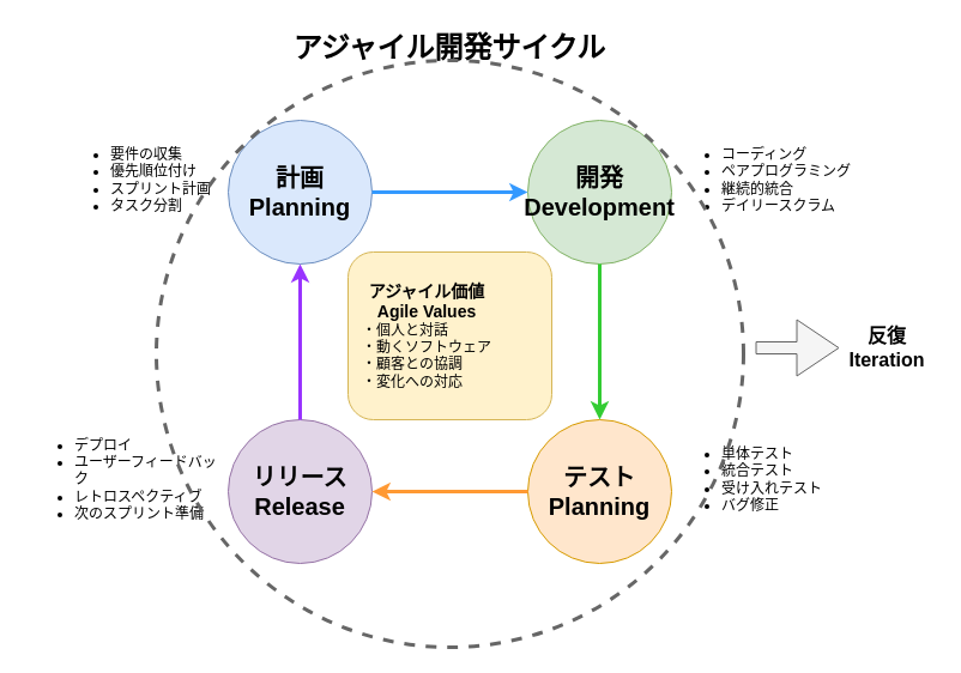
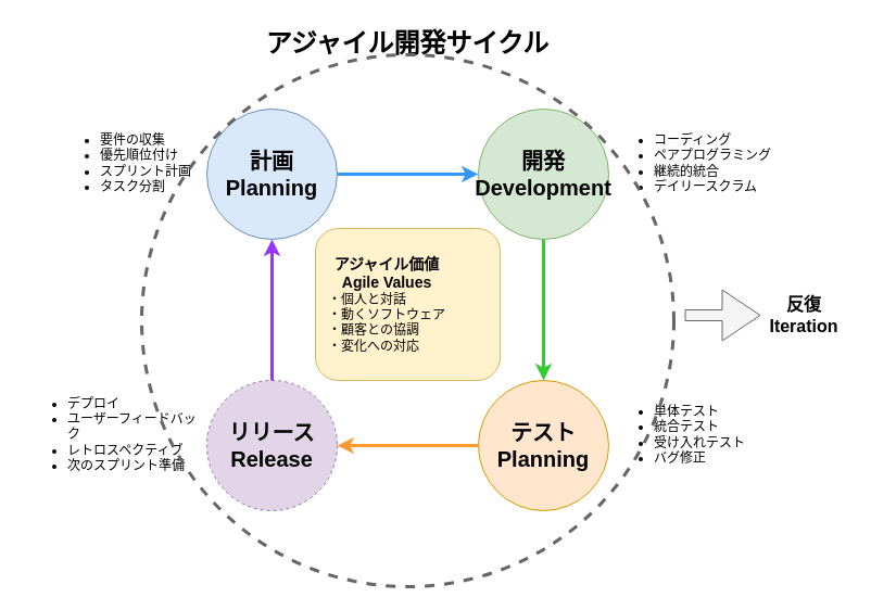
  <mxCell id="0" />
  <mxCell id="1" parent="0" />
  <mxCell id="2" value="&lt;font style=&quot;font-size: 20px;&quot;&gt;計画&lt;br&gt;Planning&lt;/font&gt;" style="ellipse;whiteSpace=wrap;html=1;aspect=fixed;fillColor=#dae8fc;strokeColor=#6c8ebf;shadow=0;fontSize=16;fontStyle=1" parent="1" vertex="1"><mxGeometry x="190" y="100" width="120" height="120" as="geometry" /></mxCell>
  <mxCell id="3" value="&lt;font style=&quot;font-size: 20px;&quot;&gt;開発&lt;br&gt;Development&lt;/font&gt;" style="ellipse;whiteSpace=wrap;html=1;aspect=fixed;fillColor=#d5e8d4;strokeColor=#82b366;shadow=0;fontSize=16;fontStyle=1" parent="1" vertex="1"><mxGeometry x="440" y="100" width="120" height="120" as="geometry" /></mxCell>
  <mxCell id="4" value="&lt;font style=&quot;font-size: 20px;&quot;&gt;テスト&lt;br&gt;Planning&lt;/font&gt;" style="ellipse;whiteSpace=wrap;html=1;aspect=fixed;fillColor=#ffe6cc;strokeColor=#d79b00;shadow=0;fontSize=16;fontStyle=1" parent="1" vertex="1"><mxGeometry x="440" y="350" width="120" height="120" as="geometry" /></mxCell>
- <mxCell id="5" value="&lt;font style=&quot;font-size: 20px;&quot;&gt;リリース&lt;br&gt;Release&lt;/font&gt;" style="ellipse;whiteSpace=wrap;html=1;aspect=fixed;fillColor=#e1d5e7;strokeColor=#9673a6;shadow=0;fontSize=16;fontStyle=1" parent="1" vertex="1"><mxGeometry x="190" y="350" width="120" height="120" as="geometry" /></mxCell>
+ <mxCell id="5" value="&lt;font style=&quot;font-size: 20px;&quot;&gt;リリース&lt;br&gt;Release&lt;/font&gt;" style="ellipse;whiteSpace=wrap;html=1;aspect=fixed;fillColor=#e1d5e7;strokeColor=#9673a6;shadow=0;fontSize=16;fontStyle=1;dashed=1;" parent="1" vertex="1"><mxGeometry x="190" y="350" width="120" height="120" as="geometry" /></mxCell>
  <mxCell id="6" value="" style="endArrow=classic;html=1;rounded=0;exitX=1;exitY=0.5;exitDx=0;exitDy=0;entryX=0;entryY=0.5;entryDx=0;entryDy=0;strokeWidth=3;fillColor=#dae8fc;strokeColor=#3399FF;" parent="1" source="2" target="3" edge="1"><mxGeometry width="50" height="50" relative="1" as="geometry"><mxPoint x="350" y="380" as="sourcePoint" /><mxPoint x="400" y="330" as="targetPoint" /></mxGeometry></mxCell>
  <mxCell id="7" value="" style="endArrow=classic;html=1;rounded=0;exitX=0.5;exitY=1;exitDx=0;exitDy=0;entryX=0.5;entryY=0;entryDx=0;entryDy=0;strokeWidth=3;fillColor=#d5e8d4;strokeColor=#33CC33;" parent="1" source="3" target="4" edge="1"><mxGeometry width="50" height="50" relative="1" as="geometry"><mxPoint x="350" y="380" as="sourcePoint" /><mxPoint x="400" y="330" as="targetPoint" /></mxGeometry></mxCell>
  <mxCell id="8" value="" style="endArrow=classic;html=1;rounded=0;exitX=0;exitY=0.5;exitDx=0;exitDy=0;entryX=1;entryY=0.5;entryDx=0;entryDy=0;strokeWidth=3;fillColor=#ffe6cc;strokeColor=#FF9933;" parent="1" source="4" target="5" edge="1"><mxGeometry width="50" height="50" relative="1" as="geometry"><mxPoint x="350" y="380" as="sourcePoint" /><mxPoint x="400" y="330" as="targetPoint" /></mxGeometry></mxCell>
  <mxCell id="9" value="" style="endArrow=classic;html=1;rounded=0;exitX=0.5;exitY=0;exitDx=0;exitDy=0;entryX=0.5;entryY=1;entryDx=0;entryDy=0;strokeWidth=3;fillColor=#e1d5e7;strokeColor=#9933FF;" parent="1" source="5" target="2" edge="1"><mxGeometry width="50" height="50" relative="1" as="geometry"><mxPoint x="350" y="380" as="sourcePoint" /><mxPoint x="400" y="330" as="targetPoint" /></mxGeometry></mxCell>
  <mxCell id="10" value="&lt;font style=&quot;font-size: 24px;&quot;&gt;アジャイル開発サイクル&lt;/font&gt;" style="text;html=1;strokeColor=none;fillColor=none;align=center;verticalAlign=middle;whiteSpace=wrap;rounded=0;fontStyle=1;fontSize=24;" parent="1" vertex="1"><mxGeometry x="160" y="20" width="430" height="40" as="geometry" /></mxCell>
  <mxCell id="11" value="&lt;ul&gt;&lt;li&gt;要件の収集&lt;/li&gt;&lt;li&gt;優先順位付け&lt;/li&gt;&lt;li&gt;スプリント計画&lt;/li&gt;&lt;li&gt;タスク分割&lt;/li&gt;&lt;/ul&gt;" style="text;html=1;strokeColor=none;fillColor=none;align=left;verticalAlign=middle;whiteSpace=wrap;rounded=0;" parent="1" vertex="1"><mxGeometry x="50" y="110" width="140" height="80" as="geometry" /></mxCell>
  <mxCell id="12" value="&lt;ul&gt;&lt;li&gt;コーディング&lt;/li&gt;&lt;li&gt;ペアプログラミング&lt;/li&gt;&lt;li&gt;継続的統合&lt;/li&gt;&lt;li&gt;デイリースクラム&lt;/li&gt;&lt;/ul&gt;" style="text;html=1;strokeColor=none;fillColor=none;align=left;verticalAlign=middle;whiteSpace=wrap;rounded=0;" parent="1" vertex="1"><mxGeometry x="560" y="110" width="170" height="80" as="geometry" /></mxCell>
  <mxCell id="13" value="&lt;ul&gt;&lt;li&gt;単体テスト&lt;/li&gt;&lt;li&gt;統合テスト&lt;/li&gt;&lt;li&gt;受け入れテスト&lt;/li&gt;&lt;li&gt;バグ修正&lt;/li&gt;&lt;/ul&gt;" style="text;html=1;strokeColor=none;fillColor=none;align=left;verticalAlign=middle;whiteSpace=wrap;rounded=0;" parent="1" vertex="1"><mxGeometry x="560" y="360" width="150" height="80" as="geometry" /></mxCell>
  <mxCell id="14" value="&lt;ul&gt;&lt;li&gt;デプロイ&lt;/li&gt;&lt;li&gt;ユーザーフィードバック&lt;/li&gt;&lt;li&gt;レトロスペクティブ&lt;/li&gt;&lt;li&gt;次のスプリント準備&lt;/li&gt;&lt;/ul&gt;" style="text;html=1;strokeColor=none;fillColor=none;align=left;verticalAlign=middle;whiteSpace=wrap;rounded=0;" parent="1" vertex="1"><mxGeometry x="20" y="360" width="170" height="80" as="geometry" /></mxCell>
  <mxCell id="15" value="" style="ellipse;whiteSpace=wrap;html=1;aspect=fixed;fillColor=none;strokeColor=#666666;strokeWidth=3;dashed=1;" parent="1" vertex="1"><mxGeometry x="130" y="50" width="490" height="490" as="geometry" /></mxCell>
  <mxCell id="16" value="" style="shape=flexArrow;endArrow=classic;html=1;rounded=0;fillColor=#f5f5f5;strokeColor=#666666;endWidth=36;endSize=11.33;" parent="1" edge="1"><mxGeometry width="50" height="50" relative="1" as="geometry"><mxPoint x="630" y="290" as="sourcePoint" /><mxPoint x="700" y="290" as="targetPoint" /></mxGeometry></mxCell>
  <mxCell id="17" value="&lt;font style=&quot;font-size: 16px;&quot;&gt;反復&lt;br&gt;Iteration&lt;/font&gt;" style="text;html=1;strokeColor=none;fillColor=none;align=center;verticalAlign=middle;whiteSpace=wrap;rounded=0;fontSize=16;fontStyle=1" parent="1" vertex="1"><mxGeometry x="700" y="275" width="80" height="30" as="geometry" /></mxCell>
  <mxCell id="18" value="&lt;div style=&quot;text-align: center; font-size: 14px;&quot;&gt;&lt;b&gt;アジャイル価値&lt;/b&gt;&lt;/div&gt;&lt;div style=&quot;text-align: center; font-size: 14px;&quot;&gt;&lt;b&gt;Agile Values&lt;/b&gt;&lt;/div&gt;&lt;div style=&quot;font-size: 12px;&quot;&gt;・個人と対話&lt;/div&gt;&lt;div style=&quot;font-size: 12px;&quot;&gt;・動くソフトウェア&lt;/div&gt;&lt;div style=&quot;font-size: 12px;&quot;&gt;・顧客との協調&lt;/div&gt;&lt;div style=&quot;font-size: 12px;&quot;&gt;・変化への対応&lt;/div&gt;" style="rounded=1;whiteSpace=wrap;html=1;fillColor=#fff2cc;strokeColor=#d6b656;align=left;spacingLeft=10;" parent="1" vertex="1"><mxGeometry x="290" y="210" width="170" height="140" as="geometry" /></mxCell>
